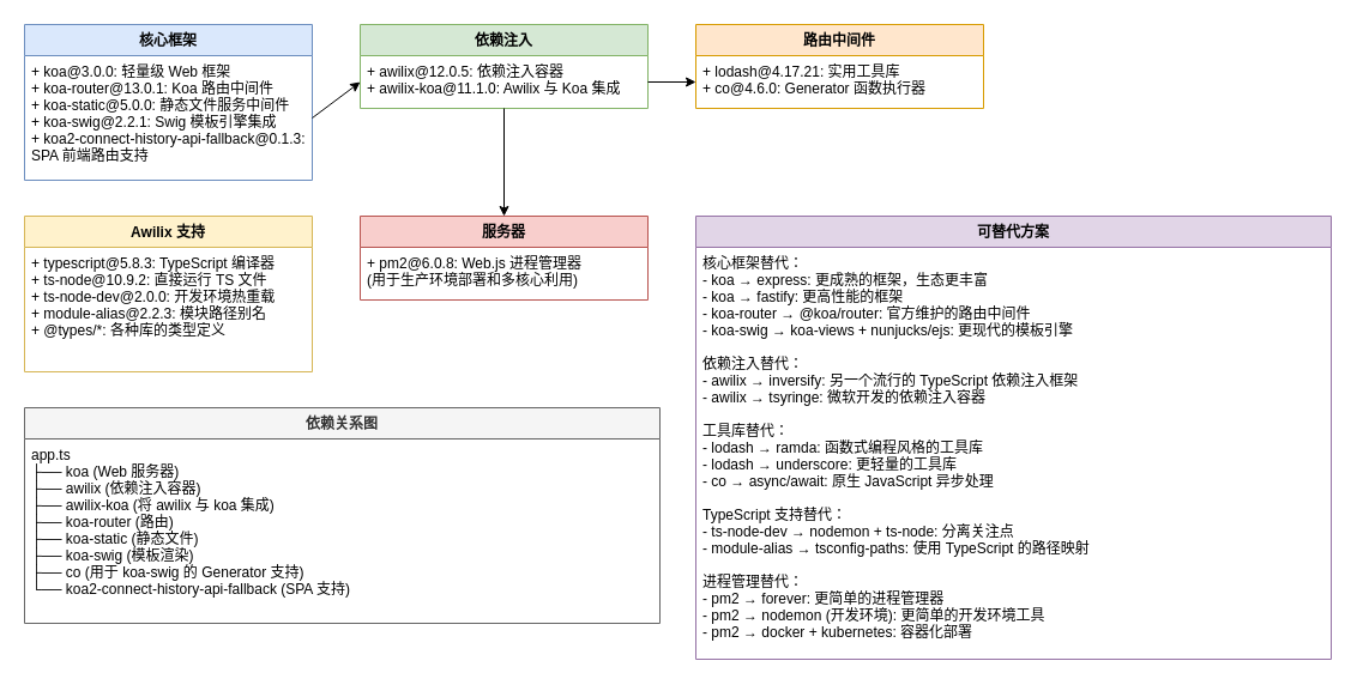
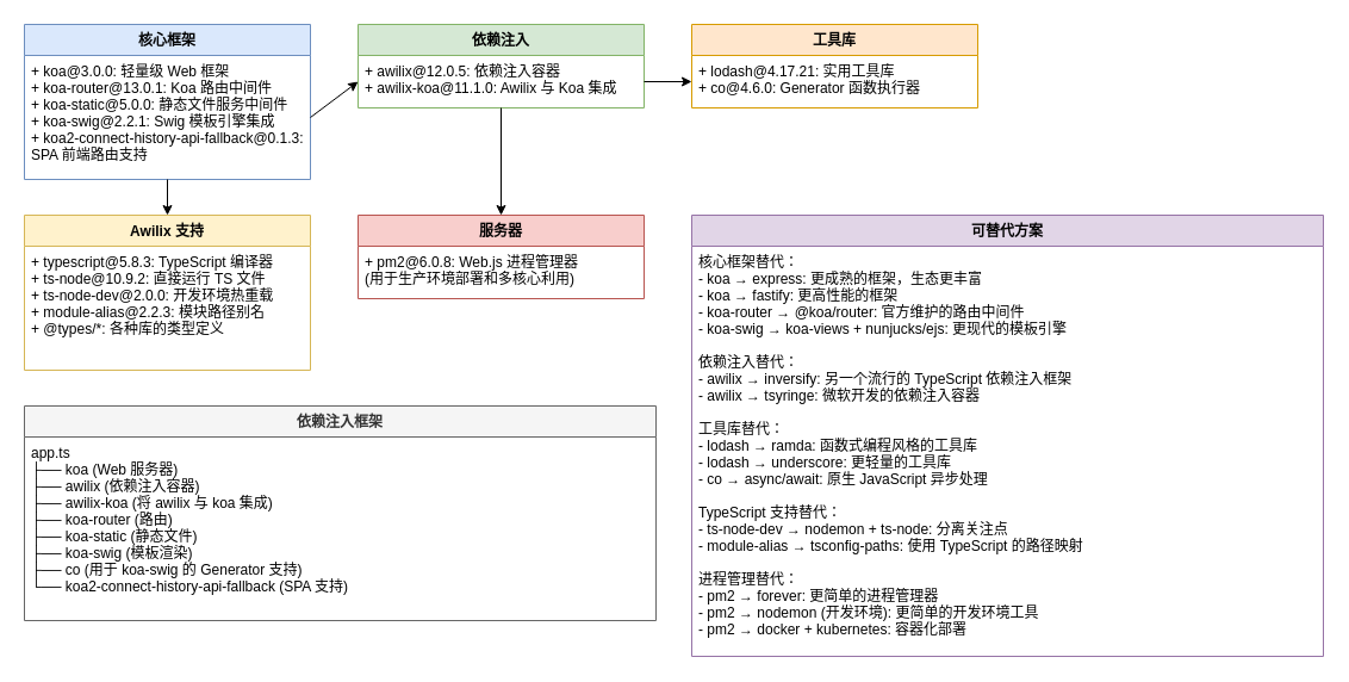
  <mxCell id="0" />
  <mxCell id="1" parent="0" />
  <mxCell id="2" value="核心框架" style="swimlane;fontStyle=1;align=center;verticalAlign=top;childLayout=stackLayout;horizontal=1;startSize=26;horizontalStack=0;resizeParent=1;resizeParentMax=0;resizeLast=0;collapsible=1;marginBottom=0;fillColor=#dae8fc;strokeColor=#6c8ebf;" parent="1" vertex="1"><mxGeometry x="20" y="20" width="240" height="130" as="geometry" /></mxCell>
  <mxCell id="3" value="+ koa@3.0.0: 轻量级 Web 框架&#10;+ koa-router@13.0.1: Koa 路由中间件&#10;+ koa-static@5.0.0: 静态文件服务中间件&#10;+ koa-swig@2.2.1: Swig 模板引擎集成&#10;+ koa2-connect-history-api-fallback@0.1.3:&#10;  SPA 前端路由支持" style="text;strokeColor=none;fillColor=none;align=left;verticalAlign=top;spacingLeft=4;spacingRight=4;overflow=hidden;rotatable=0;points=[[0,0.5],[1,0.5]];portConstraint=eastwest;" parent="2" vertex="1"><mxGeometry y="26" width="240" height="104" as="geometry" /></mxCell>
  <mxCell id="4" value="依赖注入" style="swimlane;fontStyle=1;align=center;verticalAlign=top;childLayout=stackLayout;horizontal=1;startSize=26;horizontalStack=0;resizeParent=1;resizeParentMax=0;resizeLast=0;collapsible=1;marginBottom=0;fillColor=#d5e8d4;strokeColor=#82b366;" parent="1" vertex="1"><mxGeometry x="300" y="20" width="240" height="70" as="geometry" /></mxCell>
  <mxCell id="5" value="+ awilix@12.0.5: 依赖注入容器&#10;+ awilix-koa@11.1.0: Awilix 与 Koa 集成" style="text;strokeColor=none;fillColor=none;align=left;verticalAlign=top;spacingLeft=4;spacingRight=4;overflow=hidden;rotatable=0;points=[[0,0.5],[1,0.5]];portConstraint=eastwest;" parent="4" vertex="1"><mxGeometry y="26" width="240" height="44" as="geometry" /></mxCell>
- <mxCell id="6" value="路由中间件" style="swimlane;fontStyle=1;align=center;verticalAlign=top;childLayout=stackLayout;horizontal=1;startSize=26;horizontalStack=0;resizeParent=1;resizeParentMax=0;resizeLast=0;collapsible=1;marginBottom=0;fillColor=#ffe6cc;strokeColor=#d79b00;" parent="1" vertex="1"><mxGeometry x="580" y="20" width="240" height="70" as="geometry" /></mxCell>
+ <mxCell id="6" value="工具库" style="swimlane;fontStyle=1;align=center;verticalAlign=top;childLayout=stackLayout;horizontal=1;startSize=26;horizontalStack=0;resizeParent=1;resizeParentMax=0;resizeLast=0;collapsible=1;marginBottom=0;fillColor=#ffe6cc;strokeColor=#d79b00;" parent="1" vertex="1"><mxGeometry x="580" y="20" width="240" height="70" as="geometry" /></mxCell>
  <mxCell id="7" value="+ lodash@4.17.21: 实用工具库&#10;+ co@4.6.0: Generator 函数执行器" style="text;strokeColor=none;fillColor=none;align=left;verticalAlign=top;spacingLeft=4;spacingRight=4;overflow=hidden;rotatable=0;points=[[0,0.5],[1,0.5]];portConstraint=eastwest;" parent="6" vertex="1"><mxGeometry y="26" width="240" height="44" as="geometry" /></mxCell>
  <mxCell id="8" value="Awilix 支持" style="swimlane;fontStyle=1;align=center;verticalAlign=top;childLayout=stackLayout;horizontal=1;startSize=26;horizontalStack=0;resizeParent=1;resizeParentMax=0;resizeLast=0;collapsible=1;marginBottom=0;fillColor=#fff2cc;strokeColor=#d6b656;" parent="1" vertex="1"><mxGeometry x="20" y="180" width="240" height="130" as="geometry" /></mxCell>
  <mxCell id="9" value="+ typescript@5.8.3: TypeScript 编译器&#10;+ ts-node@10.9.2: 直接运行 TS 文件&#10;+ ts-node-dev@2.0.0: 开发环境热重载&#10;+ module-alias@2.2.3: 模块路径别名&#10;+ @types/*: 各种库的类型定义" style="text;strokeColor=none;fillColor=none;align=left;verticalAlign=top;spacingLeft=4;spacingRight=4;overflow=hidden;rotatable=0;points=[[0,0.5],[1,0.5]];portConstraint=eastwest;" parent="8" vertex="1"><mxGeometry y="26" width="240" height="104" as="geometry" /></mxCell>
  <mxCell id="10" value="服务器" style="swimlane;fontStyle=1;align=center;verticalAlign=top;childLayout=stackLayout;horizontal=1;startSize=26;horizontalStack=0;resizeParent=1;resizeParentMax=0;resizeLast=0;collapsible=1;marginBottom=0;fillColor=#f8cecc;strokeColor=#b85450;" parent="1" vertex="1"><mxGeometry x="300" y="180" width="240" height="70" as="geometry" /></mxCell>
  <mxCell id="11" value="+ pm2@6.0.8: Web.js 进程管理器&#10;(用于生产环境部署和多核心利用)" style="text;strokeColor=none;fillColor=none;align=left;verticalAlign=top;spacingLeft=4;spacingRight=4;overflow=hidden;rotatable=0;points=[[0,0.5],[1,0.5]];portConstraint=eastwest;" parent="10" vertex="1"><mxGeometry y="26" width="240" height="44" as="geometry" /></mxCell>
  <mxCell id="12" value="可替代方案" style="swimlane;fontStyle=1;align=center;verticalAlign=top;childLayout=stackLayout;horizontal=1;startSize=26;horizontalStack=0;resizeParent=1;resizeParentMax=0;resizeLast=0;collapsible=1;marginBottom=0;fillColor=#e1d5e7;strokeColor=#9673a6;" parent="1" vertex="1"><mxGeometry x="580" y="180" width="530" height="370" as="geometry" /></mxCell>
  <mxCell id="13" value="核心框架替代：&#10;- koa → express: 更成熟的框架，生态更丰富&#10;- koa → fastify: 更高性能的框架&#10;- koa-router → @koa/router: 官方维护的路由中间件&#10;- koa-swig → koa-views + nunjucks/ejs: 更现代的模板引擎&#10;&#10;依赖注入替代：&#10;- awilix → inversify: 另一个流行的 TypeScript 依赖注入框架&#10;- awilix → tsyringe: 微软开发的依赖注入容器&#10;&#10;工具库替代：&#10;- lodash → ramda: 函数式编程风格的工具库&#10;- lodash → underscore: 更轻量的工具库&#10;- co → async/await: 原生 JavaScript 异步处理&#10;&#10;TypeScript 支持替代：&#10;- ts-node-dev → nodemon + ts-node: 分离关注点&#10;- module-alias → tsconfig-paths: 使用 TypeScript 的路径映射&#10;&#10;进程管理替代：&#10;- pm2 → forever: 更简单的进程管理器&#10;- pm2 → nodemon (开发环境): 更简单的开发环境工具&#10;- pm2 → docker + kubernetes: 容器化部署" style="text;strokeColor=none;fillColor=none;align=left;verticalAlign=top;spacingLeft=4;spacingRight=4;overflow=hidden;rotatable=0;points=[[0,0.5],[1,0.5]];portConstraint=eastwest;" parent="12" vertex="1"><mxGeometry y="26" width="530" height="344" as="geometry" /></mxCell>
- <mxCell id="14" value="依赖关系图" style="swimlane;fontStyle=1;align=center;verticalAlign=top;childLayout=stackLayout;horizontal=1;startSize=26;horizontalStack=0;resizeParent=1;resizeParentMax=0;resizeLast=0;collapsible=1;marginBottom=0;fillColor=#f5f5f5;strokeColor=#666666;fontColor=#333333;" parent="1" vertex="1"><mxGeometry x="20" y="340" width="530" height="180" as="geometry" /></mxCell>
+ <mxCell id="14" value="依赖注入框架" style="swimlane;fontStyle=1;align=center;verticalAlign=top;childLayout=stackLayout;horizontal=1;startSize=26;horizontalStack=0;resizeParent=1;resizeParentMax=0;resizeLast=0;collapsible=1;marginBottom=0;fillColor=#f5f5f5;strokeColor=#666666;fontColor=#333333;" parent="1" vertex="1"><mxGeometry x="20" y="340" width="530" height="180" as="geometry" /></mxCell>
  <mxCell id="15" value="app.ts&#10;  ├── koa (Web 服务器)&#10;  ├── awilix (依赖注入容器)&#10;  ├── awilix-koa (将 awilix 与 koa 集成)&#10;  ├── koa-router (路由)&#10;  ├── koa-static (静态文件)&#10;  ├── koa-swig (模板渲染)&#10;  ├── co (用于 koa-swig 的 Generator 支持)&#10;  └── koa2-connect-history-api-fallback (SPA 支持)" style="text;strokeColor=none;fillColor=none;align=left;verticalAlign=top;spacingLeft=4;spacingRight=4;overflow=hidden;rotatable=0;points=[[0,0.5],[1,0.5]];portConstraint=eastwest;" parent="14" vertex="1"><mxGeometry y="26" width="530" height="154" as="geometry" /></mxCell>
  <mxCell id="16" value="" style="endArrow=classic;html=1;exitX=1;exitY=0.5;exitDx=0;exitDy=0;entryX=0;entryY=0.5;entryDx=0;entryDy=0;" parent="1" source="3" target="5" edge="1"><mxGeometry width="50" height="50" relative="1" as="geometry"><mxPoint x="540" y="430" as="sourcePoint" /><mxPoint x="590" y="380" as="targetPoint" /></mxGeometry></mxCell>
  <mxCell id="17" value="" style="endArrow=classic;html=1;exitX=1;exitY=0.5;exitDx=0;exitDy=0;entryX=0;entryY=0.5;entryDx=0;entryDy=0;" parent="1" source="5" target="7" edge="1"><mxGeometry width="50" height="50" relative="1" as="geometry"><mxPoint x="540" y="430" as="sourcePoint" /><mxPoint x="590" y="380" as="targetPoint" /></mxGeometry></mxCell>
+ <mxCell id="18" value="" style="endArrow=classic;html=1;exitX=0.5;exitY=1;exitDx=0;exitDy=0;entryX=0.5;entryY=0;entryDx=0;entryDy=0;" parent="1" source="2" target="8" edge="1"><mxGeometry width="50" height="50" relative="1" as="geometry"><mxPoint x="540" y="430" as="sourcePoint" /><mxPoint x="590" y="380" as="targetPoint" /></mxGeometry></mxCell>
  <mxCell id="19" value="" style="endArrow=classic;html=1;exitX=0.5;exitY=1;exitDx=0;exitDy=0;entryX=0.5;entryY=0;entryDx=0;entryDy=0;" parent="1" source="4" target="10" edge="1"><mxGeometry width="50" height="50" relative="1" as="geometry"><mxPoint x="540" y="430" as="sourcePoint" /><mxPoint x="590" y="380" as="targetPoint" /></mxGeometry></mxCell>
